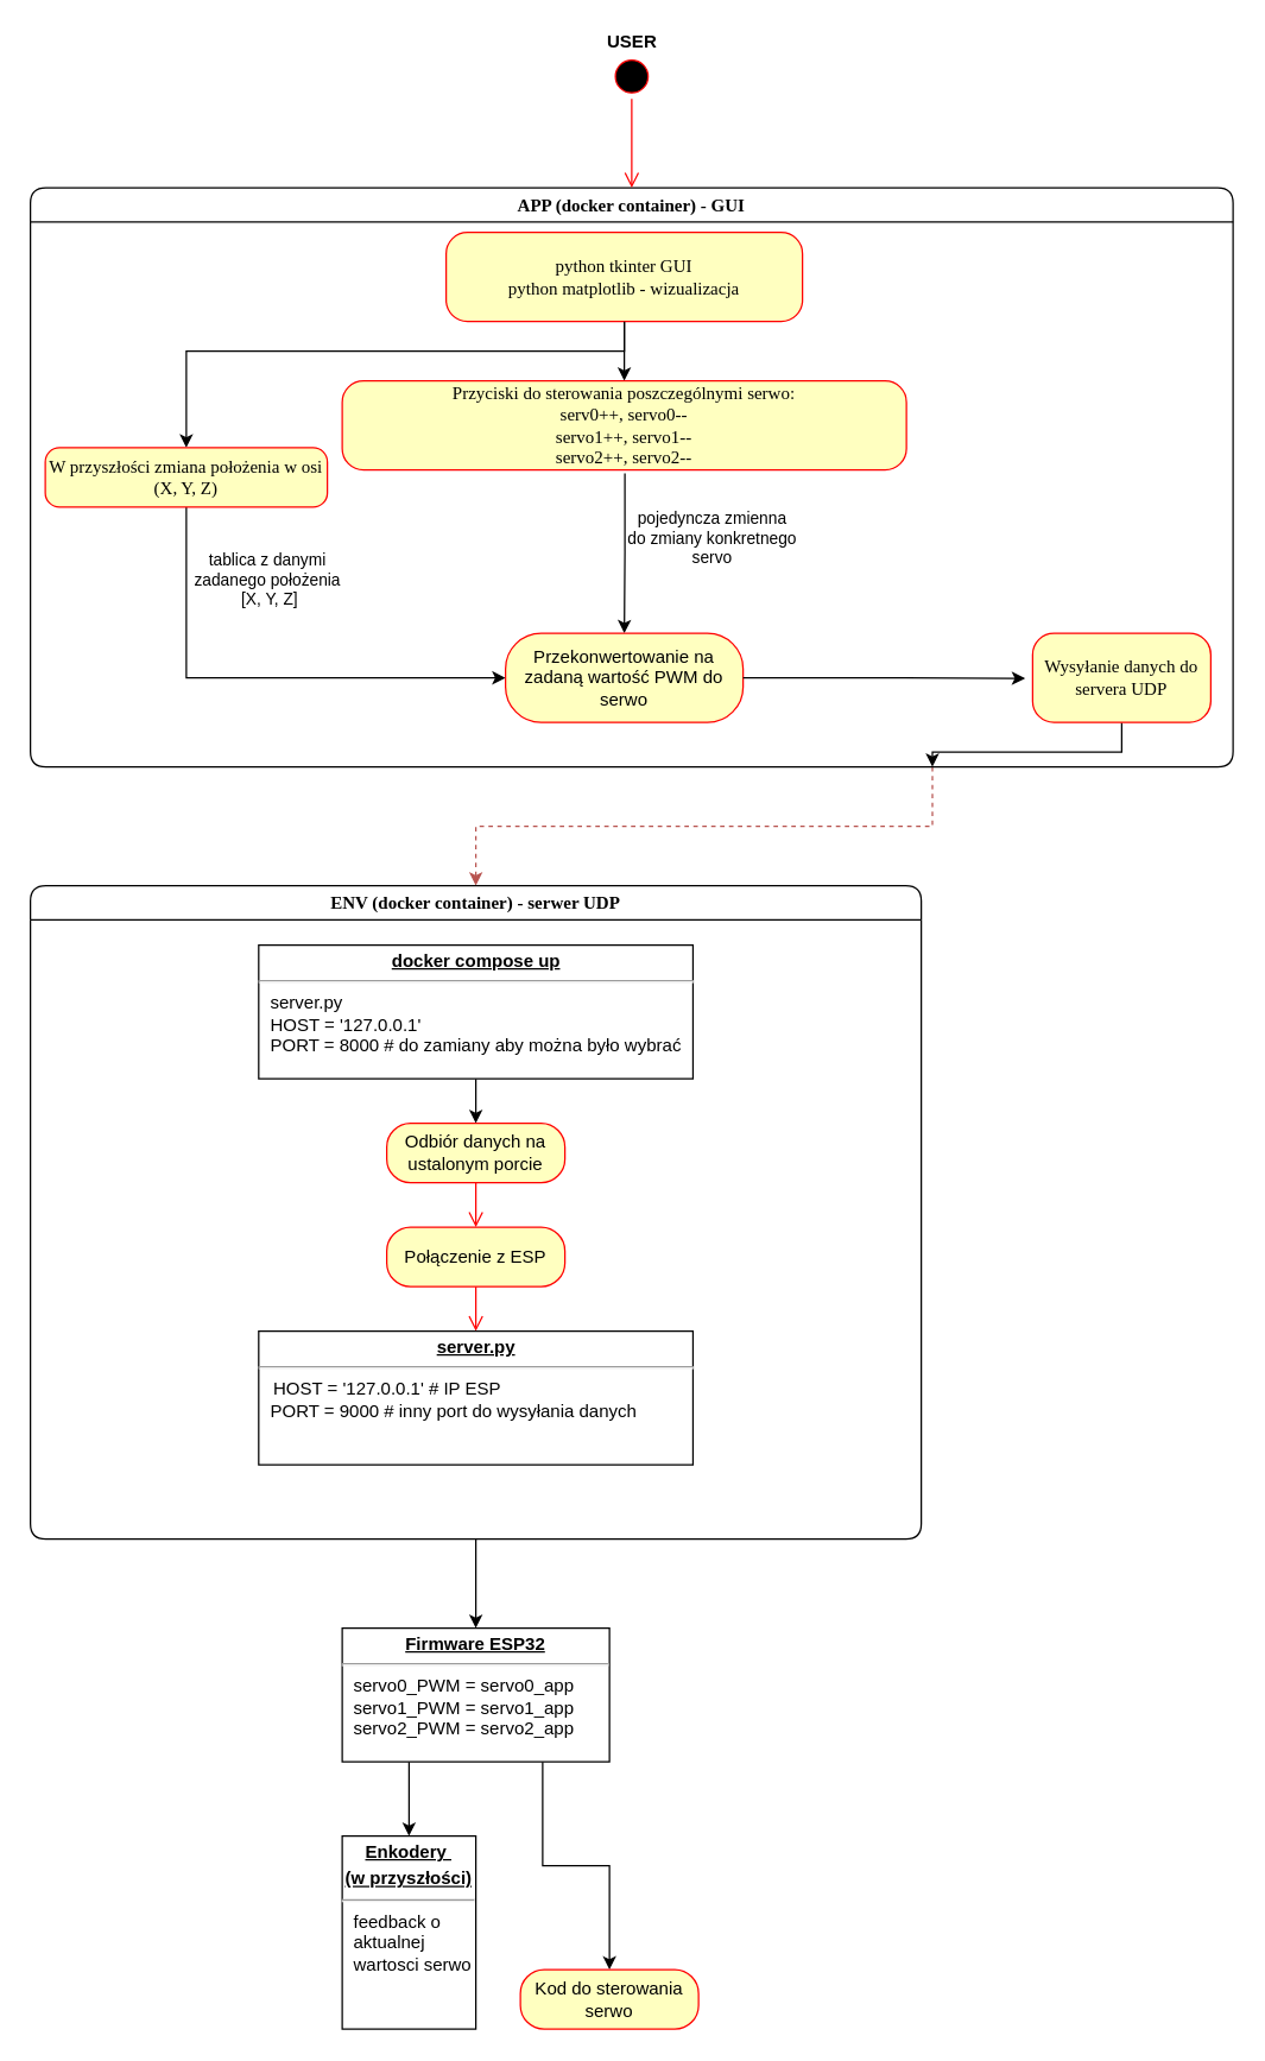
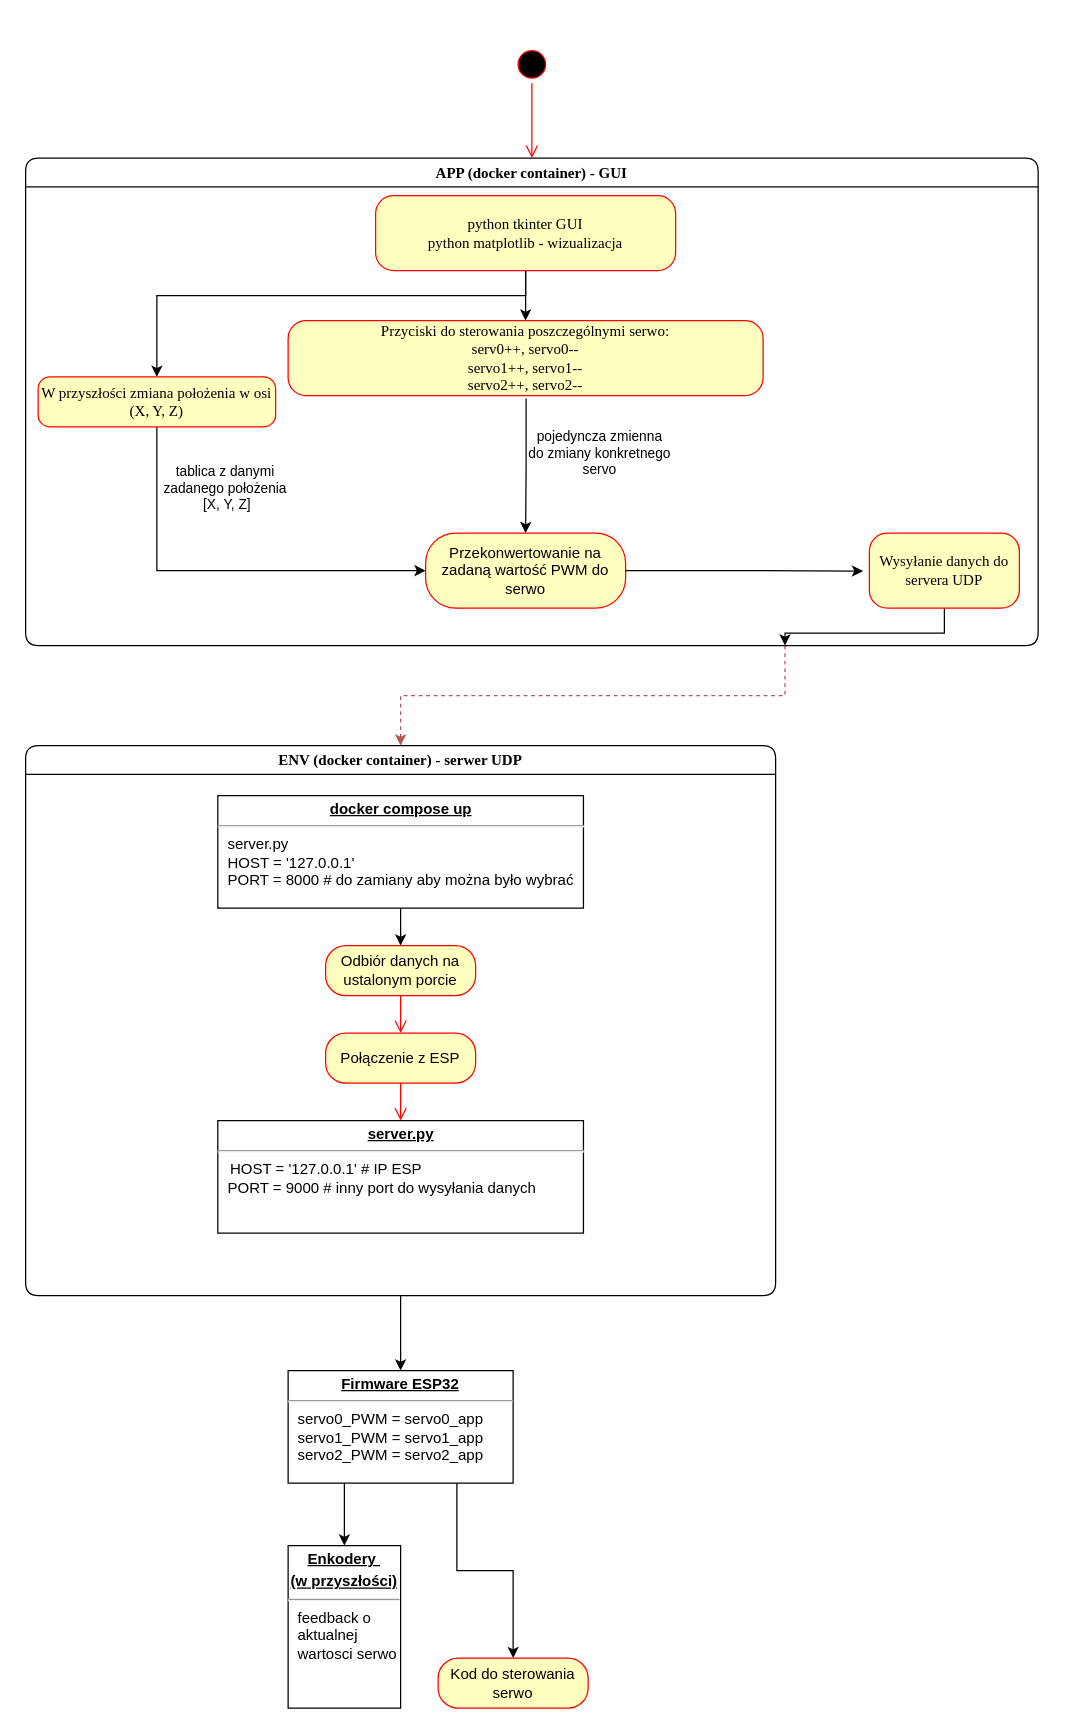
  <mxCell id="0" />
  <mxCell id="1" parent="0" />
  <mxCell id="2" style="edgeStyle=orthogonalEdgeStyle;rounded=0;orthogonalLoop=1;jettySize=auto;html=1;exitX=0.75;exitY=1;exitDx=0;exitDy=0;entryX=0.5;entryY=0;entryDx=0;entryDy=0;fillColor=#f8cecc;strokeColor=#b85450;dashed=1;" parent="1" source="3" target="20" edge="1"><mxGeometry relative="1" as="geometry"><Array as="points"><mxPoint x="628" y="556" /><mxPoint x="320" y="556" /></Array></mxGeometry></mxCell>
  <mxCell id="3" value="APP (docker container) - GUI" style="swimlane;whiteSpace=wrap;html=1;rounded=1;shadow=0;comic=0;labelBackgroundColor=none;strokeWidth=1;fontFamily=Verdana;fontSize=12;align=center;" parent="1" vertex="1"><mxGeometry x="20" y="126" width="810" height="390" as="geometry" /></mxCell>
  <mxCell id="4" value="" style="edgeStyle=orthogonalEdgeStyle;rounded=0;orthogonalLoop=1;jettySize=auto;html=1;" parent="3" source="5" target="9" edge="1"><mxGeometry relative="1" as="geometry" /></mxCell>
  <mxCell id="5" value="&lt;div&gt;python tkinter GUI&lt;/div&gt;&lt;div&gt;python matplotlib - wizualizacja&lt;br&gt;&lt;/div&gt;" style="rounded=1;whiteSpace=wrap;html=1;arcSize=24;fillColor=#ffffc0;strokeColor=#ff0000;shadow=0;comic=0;labelBackgroundColor=none;fontFamily=Verdana;fontSize=12;fontColor=#000000;align=center;" parent="3" vertex="1"><mxGeometry x="280" y="30" width="240" height="60" as="geometry" /></mxCell>
  <mxCell id="6" style="edgeStyle=orthogonalEdgeStyle;rounded=0;orthogonalLoop=1;jettySize=auto;html=1;exitX=0.5;exitY=1;exitDx=0;exitDy=0;entryX=0.75;entryY=1;entryDx=0;entryDy=0;" parent="3" source="7" target="3" edge="1"><mxGeometry relative="1" as="geometry" /></mxCell>
  <mxCell id="7" value="Wysyłanie danych do servera UDP" style="rounded=1;whiteSpace=wrap;html=1;arcSize=24;fillColor=#ffffc0;strokeColor=#ff0000;shadow=0;comic=0;labelBackgroundColor=none;fontFamily=Verdana;fontSize=12;fontColor=#000000;align=center;" parent="3" vertex="1"><mxGeometry x="675" y="300" width="120" height="60" as="geometry" /></mxCell>
  <mxCell id="8" value="" style="edgeStyle=orthogonalEdgeStyle;rounded=0;orthogonalLoop=1;jettySize=auto;html=1;exitX=0.5;exitY=1;exitDx=0;exitDy=0;entryX=0.5;entryY=0;entryDx=0;entryDy=0;" parent="3" source="5" target="14" edge="1"><mxGeometry relative="1" as="geometry"><mxPoint x="380" y="110" as="sourcePoint" /><mxPoint x="120" y="160" as="targetPoint" /><Array as="points"><mxPoint x="400" y="110" /><mxPoint x="105" y="110" /></Array></mxGeometry></mxCell>
  <mxCell id="9" value="&lt;div&gt;Przyciski do sterowania poszczególnymi serwo:&lt;/div&gt;&lt;div&gt;serv0++, servo0--&lt;br&gt;&lt;/div&gt;&lt;div&gt;servo1++, servo1--&lt;/div&gt;&lt;div&gt;servo2++, servo2--&lt;/div&gt;" style="rounded=1;whiteSpace=wrap;html=1;arcSize=24;fillColor=#ffffc0;strokeColor=#ff0000;shadow=0;comic=0;labelBackgroundColor=none;fontFamily=Verdana;fontSize=12;fontColor=#000000;align=center;" parent="3" vertex="1"><mxGeometry x="210" y="130" width="380" height="60" as="geometry" /></mxCell>
  <mxCell id="10" style="edgeStyle=orthogonalEdgeStyle;rounded=0;orthogonalLoop=1;jettySize=auto;html=1;exitX=0.501;exitY=1.039;exitDx=0;exitDy=0;entryX=0.5;entryY=0;entryDx=0;entryDy=0;exitPerimeter=0;" parent="3" source="9" target="15" edge="1"><mxGeometry relative="1" as="geometry"><mxPoint x="130.08" y="210.0" as="targetPoint" /><mxPoint x="400" y="250" as="sourcePoint" /></mxGeometry></mxCell>
  <mxCell id="11" value="&lt;div&gt;pojedyncza zmienna&lt;/div&gt;&lt;div&gt;do zmiany konkretnego&lt;/div&gt;&lt;div&gt;servo&lt;br&gt;&lt;/div&gt;" style="edgeLabel;html=1;align=center;verticalAlign=middle;resizable=0;points=[];" parent="10" connectable="0" vertex="1"><mxGeometry x="-0.033" y="-1" relative="1" as="geometry"><mxPoint x="59" y="-9" as="offset" /></mxGeometry></mxCell>
  <mxCell id="12" style="edgeStyle=orthogonalEdgeStyle;rounded=0;orthogonalLoop=1;jettySize=auto;html=1;exitX=0.5;exitY=1;exitDx=0;exitDy=0;entryX=0;entryY=0.5;entryDx=0;entryDy=0;" parent="3" source="14" target="15" edge="1"><mxGeometry relative="1" as="geometry" /></mxCell>
  <mxCell id="13" value="&lt;div&gt;tablica z danymi&amp;nbsp;&lt;/div&gt;&lt;div&gt;zadanego położenia&amp;nbsp;&lt;/div&gt;&lt;div&gt;[X, Y, Z]&lt;/div&gt;" style="edgeLabel;html=1;align=center;verticalAlign=middle;resizable=0;points=[];" parent="12" connectable="0" vertex="1"><mxGeometry x="-0.573" y="-1" relative="1" as="geometry"><mxPoint x="56" y="-22" as="offset" /></mxGeometry></mxCell>
  <mxCell id="14" value="&lt;div&gt;W przyszłości zmiana położenia w osi (X, Y, Z)&lt;br&gt;&lt;/div&gt;" style="rounded=1;whiteSpace=wrap;html=1;arcSize=24;fillColor=#ffffc0;strokeColor=#ff0000;shadow=0;comic=0;labelBackgroundColor=none;fontFamily=Verdana;fontSize=12;fontColor=#000000;align=center;" parent="3" vertex="1"><mxGeometry x="10" y="175" width="190" height="40" as="geometry" /></mxCell>
  <mxCell id="15" value="Przekonwertowanie na zadaną wartość PWM do serwo" style="rounded=1;whiteSpace=wrap;html=1;arcSize=40;fontColor=#000000;fillColor=#ffffc0;strokeColor=#ff0000;" parent="3" vertex="1"><mxGeometry x="320" y="300" width="160" height="60" as="geometry" /></mxCell>
  <mxCell id="16" style="edgeStyle=orthogonalEdgeStyle;rounded=0;orthogonalLoop=1;jettySize=auto;html=1;exitX=1;exitY=0.5;exitDx=0;exitDy=0;entryX=-0.042;entryY=0.506;entryDx=0;entryDy=0;entryPerimeter=0;" parent="3" source="15" target="7" edge="1"><mxGeometry relative="1" as="geometry" /></mxCell>
  <mxCell id="17" value="" style="ellipse;html=1;shape=startState;fillColor=#000000;strokeColor=#ff0000;" parent="1" vertex="1"><mxGeometry x="410" y="36" width="30" height="30" as="geometry" /></mxCell>
  <mxCell id="18" value="" style="edgeStyle=orthogonalEdgeStyle;html=1;verticalAlign=bottom;endArrow=open;endSize=8;strokeColor=#ff0000;rounded=0;entryX=0.5;entryY=0;entryDx=0;entryDy=0;" parent="1" source="17" target="3" edge="1"><mxGeometry relative="1" as="geometry"><mxPoint x="-35" y="206" as="targetPoint" /></mxGeometry></mxCell>
  <mxCell id="19" style="edgeStyle=orthogonalEdgeStyle;rounded=0;orthogonalLoop=1;jettySize=auto;html=1;exitX=0.5;exitY=1;exitDx=0;exitDy=0;entryX=0.5;entryY=0;entryDx=0;entryDy=0;" parent="1" source="20" target="30" edge="1"><mxGeometry relative="1" as="geometry"><Array as="points"><mxPoint x="320" y="1096" /><mxPoint x="320" y="1096" /></Array></mxGeometry></mxCell>
  <mxCell id="20" value="ENV (docker container) - serwer UDP" style="swimlane;whiteSpace=wrap;html=1;rounded=1;shadow=0;comic=0;labelBackgroundColor=none;strokeWidth=1;fontFamily=Verdana;fontSize=12;align=center;" parent="1" vertex="1"><mxGeometry x="20" y="596" width="600" height="440" as="geometry" /></mxCell>
  <mxCell id="21" style="edgeStyle=orthogonalEdgeStyle;rounded=0;orthogonalLoop=1;jettySize=auto;html=1;exitX=0.5;exitY=1;exitDx=0;exitDy=0;entryX=0.5;entryY=0;entryDx=0;entryDy=0;" parent="20" source="22" target="23" edge="1"><mxGeometry relative="1" as="geometry" /></mxCell>
  <mxCell id="22" value="&lt;p style=&quot;margin:0px;margin-top:4px;text-align:center;text-decoration:underline;&quot;&gt;&lt;b&gt;docker compose up&lt;br&gt;&lt;/b&gt;&lt;/p&gt;&lt;hr&gt;&lt;p style=&quot;margin:0px;margin-left:8px;&quot;&gt;server.py&lt;br&gt;HOST = '127.0.0.1'&lt;br&gt;PORT = 8000 # do zamiany aby można było wybrać&lt;br&gt;&lt;/p&gt;" style="verticalAlign=top;align=left;overflow=fill;fontSize=12;fontFamily=Helvetica;html=1;whiteSpace=wrap;" parent="20" vertex="1"><mxGeometry x="153.75" y="40" width="292.5" height="90" as="geometry" /></mxCell>
  <mxCell id="23" value="Odbiór danych na ustalonym porcie" style="rounded=1;whiteSpace=wrap;html=1;arcSize=40;fontColor=#000000;fillColor=#ffffc0;strokeColor=#ff0000;" parent="20" vertex="1"><mxGeometry x="240" y="160" width="120" height="40" as="geometry" /></mxCell>
  <mxCell id="24" value="" style="edgeStyle=orthogonalEdgeStyle;html=1;verticalAlign=bottom;endArrow=open;endSize=8;strokeColor=#ff0000;rounded=0;entryX=0.5;entryY=0;entryDx=0;entryDy=0;" parent="20" source="23" target="25" edge="1"><mxGeometry relative="1" as="geometry"><mxPoint x="405" y="270" as="targetPoint" /></mxGeometry></mxCell>
  <mxCell id="25" value="Połączenie z ESP" style="rounded=1;whiteSpace=wrap;html=1;arcSize=40;fontColor=#000000;fillColor=#ffffc0;strokeColor=#ff0000;" parent="20" vertex="1"><mxGeometry x="240" y="230" width="120" height="40" as="geometry" /></mxCell>
  <mxCell id="26" value="" style="edgeStyle=orthogonalEdgeStyle;html=1;verticalAlign=bottom;endArrow=open;endSize=8;strokeColor=#ff0000;rounded=0;entryX=0.5;entryY=0;entryDx=0;entryDy=0;" parent="20" source="25" target="27" edge="1"><mxGeometry relative="1" as="geometry"><mxPoint x="276.25" y="310" as="targetPoint" /></mxGeometry></mxCell>
  <mxCell id="27" value="&lt;p style=&quot;margin:0px;margin-top:4px;text-align:center;text-decoration:underline;&quot;&gt;&lt;b&gt;server.py&lt;br&gt;&lt;/b&gt;&lt;/p&gt;&lt;hr&gt;&amp;nbsp;&amp;nbsp; HOST = '127.0.0.1' # IP ESP&lt;br&gt;&lt;p style=&quot;margin:0px;margin-left:8px;&quot;&gt;PORT = 9000 # inny port do wysyłania danych&lt;br&gt;&lt;/p&gt;" style="verticalAlign=top;align=left;overflow=fill;fontSize=12;fontFamily=Helvetica;html=1;whiteSpace=wrap;" parent="20" vertex="1"><mxGeometry x="153.75" y="300" width="292.5" height="90" as="geometry" /></mxCell>
  <mxCell id="28" style="edgeStyle=orthogonalEdgeStyle;rounded=0;orthogonalLoop=1;jettySize=auto;html=1;exitX=0.25;exitY=1;exitDx=0;exitDy=0;entryX=0.5;entryY=0;entryDx=0;entryDy=0;" parent="1" source="30" target="31" edge="1"><mxGeometry relative="1" as="geometry" /></mxCell>
  <mxCell id="29" style="edgeStyle=orthogonalEdgeStyle;rounded=0;orthogonalLoop=1;jettySize=auto;html=1;exitX=0.75;exitY=1;exitDx=0;exitDy=0;entryX=0.5;entryY=0;entryDx=0;entryDy=0;" parent="1" source="30" target="32" edge="1"><mxGeometry relative="1" as="geometry" /></mxCell>
  <mxCell id="30" value="&lt;p style=&quot;margin:0px;margin-top:4px;text-align:center;text-decoration:underline;&quot;&gt;&lt;b&gt;Firmware ESP32&lt;br&gt;&lt;/b&gt;&lt;/p&gt;&lt;hr&gt;&lt;p style=&quot;margin:0px;margin-left:8px;&quot;&gt;servo0_PWM = servo0_app&lt;br&gt;servo1_PWM = servo1_app&lt;/p&gt;&lt;p style=&quot;margin:0px;margin-left:8px;&quot;&gt;servo2_PWM = servo2_app&lt;/p&gt;" style="verticalAlign=top;align=left;overflow=fill;fontSize=12;fontFamily=Helvetica;html=1;whiteSpace=wrap;" parent="1" vertex="1"><mxGeometry x="230" y="1096" width="180" height="90" as="geometry" /></mxCell>
  <mxCell id="31" value="&lt;p style=&quot;margin:0px;margin-top:4px;text-align:center;text-decoration:underline;&quot;&gt;&lt;b&gt;Enkodery&amp;nbsp;&lt;/b&gt;&lt;/p&gt;&lt;p style=&quot;margin:0px;margin-top:4px;text-align:center;text-decoration:underline;&quot;&gt;&lt;b&gt;(w przyszłości)&lt;/b&gt;&lt;br&gt;&lt;/p&gt;&lt;hr&gt;&lt;p style=&quot;margin:0px;margin-left:8px;&quot;&gt;feedback o aktualnej wartosci serwo&lt;br&gt;&lt;/p&gt;" style="verticalAlign=top;align=left;overflow=fill;fontSize=12;fontFamily=Helvetica;html=1;whiteSpace=wrap;" parent="1" vertex="1"><mxGeometry x="230" y="1236" width="90" height="130" as="geometry" /></mxCell>
  <mxCell id="32" value="Kod do sterowania serwo " style="rounded=1;whiteSpace=wrap;html=1;arcSize=40;fontColor=#000000;fillColor=#ffffc0;strokeColor=#ff0000;" parent="1" vertex="1"><mxGeometry x="350" y="1326" width="120" height="40" as="geometry" /></mxCell>
- <mxCell id="33" value="USER" style="text;align=center;fontStyle=1;verticalAlign=middle;spacingLeft=3;spacingRight=3;strokeColor=none;rotatable=0;points=[[0,0.5],[1,0.5]];portConstraint=eastwest;html=1;" parent="1" vertex="1"><mxGeometry x="385" y="20" width="80" height="16" as="geometry" /></mxCell>
